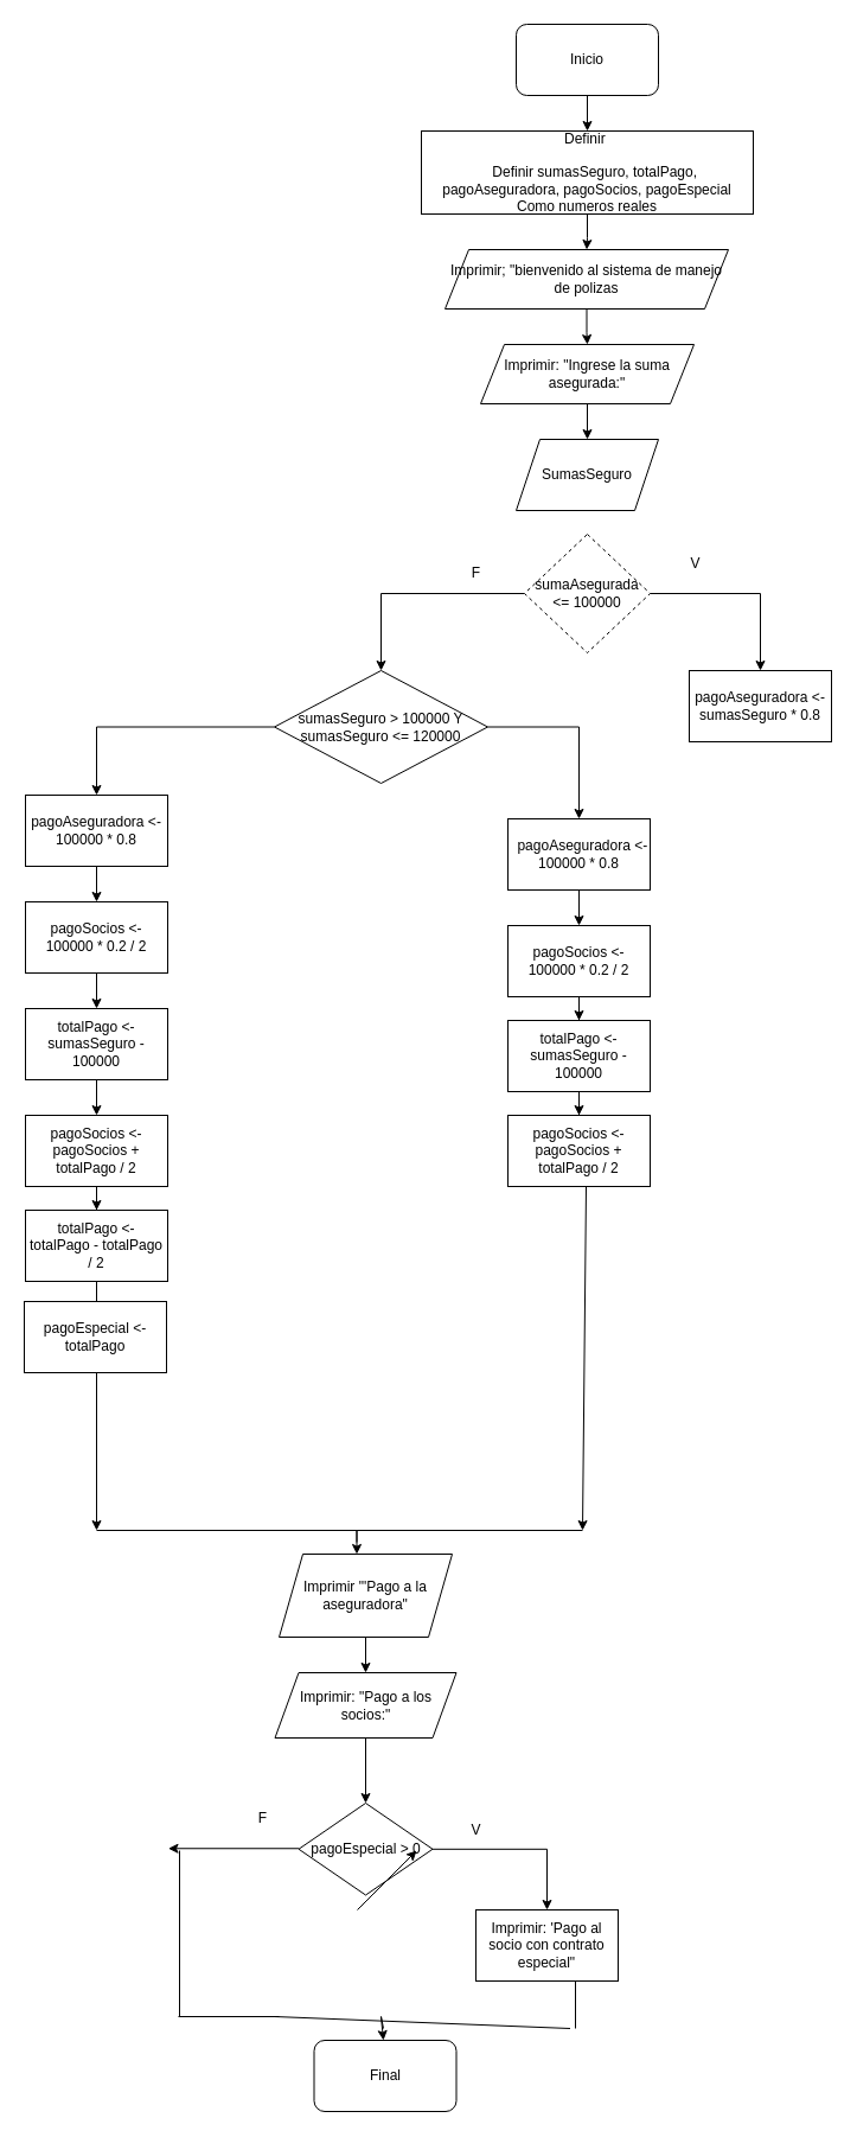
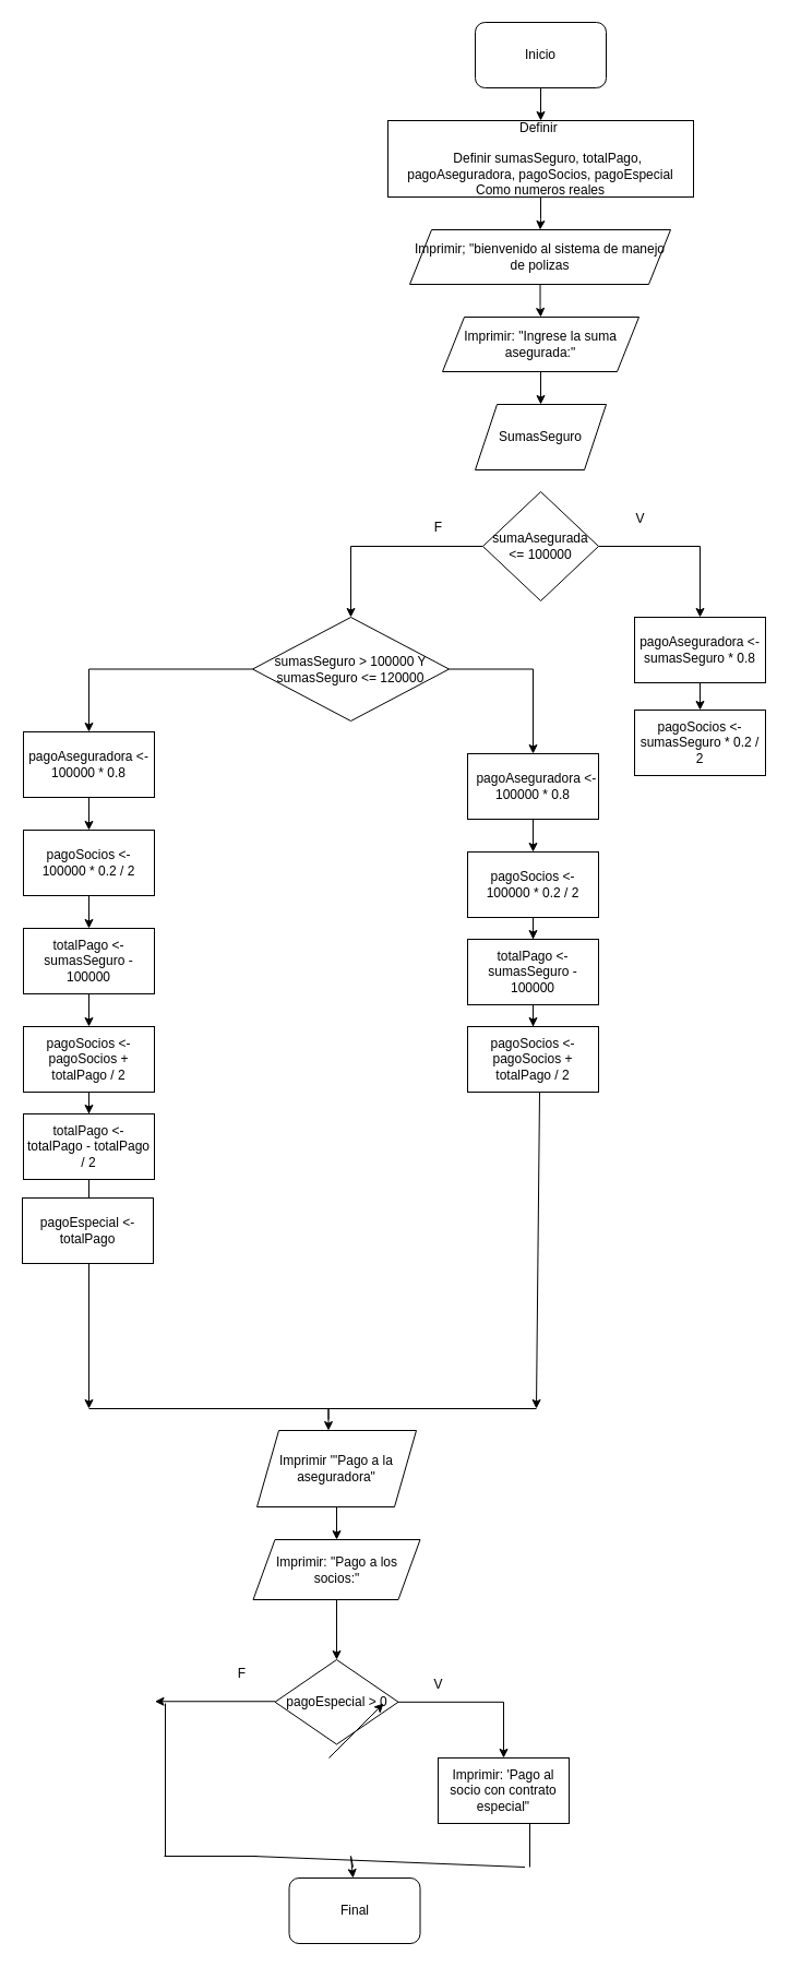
  <mxCell id="0" />
  <mxCell id="1" parent="0" />
  <mxCell id="2" value="" style="edgeStyle=orthogonalEdgeStyle;rounded=0;orthogonalLoop=1;jettySize=auto;html=1;" edge="1" parent="1" source="3" target="5"><mxGeometry relative="1" as="geometry" /></mxCell>
  <mxCell id="3" value="Inicio" style="rounded=1;whiteSpace=wrap;html=1;" vertex="1" parent="1"><mxGeometry x="435" y="20" width="120" height="60" as="geometry" /></mxCell>
  <mxCell id="4" value="" style="edgeStyle=orthogonalEdgeStyle;rounded=0;orthogonalLoop=1;jettySize=auto;html=1;" edge="1" parent="1" source="5" target="7"><mxGeometry relative="1" as="geometry" /></mxCell>
  <mxCell id="5" value="Definir&amp;nbsp;&lt;div&gt;&lt;br&gt;&lt;/div&gt;&lt;div&gt;&amp;nbsp; &amp;nbsp; Definir sumasSeguro, totalPago, pagoAseguradora, pagoSocios, pagoEspecial Como numeros reales&lt;/div&gt;" style="rounded=0;whiteSpace=wrap;html=1;" vertex="1" parent="1"><mxGeometry x="355" y="110" width="280" height="70" as="geometry" /></mxCell>
  <mxCell id="6" value="" style="edgeStyle=orthogonalEdgeStyle;rounded=0;orthogonalLoop=1;jettySize=auto;html=1;" edge="1" parent="1" source="7" target="9"><mxGeometry relative="1" as="geometry" /></mxCell>
  <mxCell id="7" value="Imprimir; &quot;bienvenido al sistema de manejo de polizas" style="shape=parallelogram;perimeter=parallelogramPerimeter;whiteSpace=wrap;html=1;fixedSize=1;" vertex="1" parent="1"><mxGeometry x="375" y="210" width="239" height="50" as="geometry" /></mxCell>
  <mxCell id="8" value="" style="edgeStyle=orthogonalEdgeStyle;rounded=0;orthogonalLoop=1;jettySize=auto;html=1;" edge="1" parent="1" source="9" target="10"><mxGeometry relative="1" as="geometry" /></mxCell>
  <mxCell id="9" value="Imprimir:&amp;nbsp;&quot;Ingrese la suma asegurada:&quot;" style="shape=parallelogram;perimeter=parallelogramPerimeter;whiteSpace=wrap;html=1;fixedSize=1;" vertex="1" parent="1"><mxGeometry x="405" y="290" width="180" height="50" as="geometry" /></mxCell>
  <mxCell id="10" value="SumasSeguro" style="shape=parallelogram;perimeter=parallelogramPerimeter;whiteSpace=wrap;html=1;fixedSize=1;" vertex="1" parent="1"><mxGeometry x="435" y="370" width="120" height="60" as="geometry" /></mxCell>
  <mxCell id="11" value="" style="edgeStyle=orthogonalEdgeStyle;rounded=0;orthogonalLoop=1;jettySize=auto;html=1;" edge="1" parent="1" source="13" target="15"><mxGeometry relative="1" as="geometry" /></mxCell>
  <mxCell id="12" value="" style="edgeStyle=orthogonalEdgeStyle;rounded=0;orthogonalLoop=1;jettySize=auto;html=1;" edge="1" parent="1" source="13" target="19"><mxGeometry relative="1" as="geometry" /></mxCell>
- <mxCell id="13" value="sumaAsegurada &lt;= 100000" style="rhombus;whiteSpace=wrap;html=1;dashed=1;" vertex="1" parent="1"><mxGeometry x="442" y="450" width="106" height="100" as="geometry" /></mxCell>
+ <mxCell id="13" value="sumaAsegurada &lt;= 100000" style="rhombus;whiteSpace=wrap;html=1;" vertex="1" parent="1"><mxGeometry x="442" y="450" width="106" height="100" as="geometry" /></mxCell>
+ <mxCell id="14" value="" style="edgeStyle=orthogonalEdgeStyle;rounded=0;orthogonalLoop=1;jettySize=auto;html=1;" edge="1" parent="1" source="15" target="21"><mxGeometry relative="1" as="geometry" /></mxCell>
  <mxCell id="15" value="pagoAseguradora &lt;- sumasSeguro * 0.8" style="whiteSpace=wrap;html=1;" vertex="1" parent="1"><mxGeometry x="581" y="565" width="120" height="60" as="geometry" /></mxCell>
  <mxCell id="16" value="V" style="text;html=1;align=center;verticalAlign=middle;resizable=0;points=[];autosize=1;strokeColor=none;fillColor=none;" vertex="1" parent="1"><mxGeometry x="571" y="460" width="30" height="30" as="geometry" /></mxCell>
  <mxCell id="17" value="" style="edgeStyle=orthogonalEdgeStyle;rounded=0;orthogonalLoop=1;jettySize=auto;html=1;" edge="1" parent="1" source="19" target="23"><mxGeometry relative="1" as="geometry" /></mxCell>
  <mxCell id="18" value="" style="edgeStyle=orthogonalEdgeStyle;rounded=0;orthogonalLoop=1;jettySize=auto;html=1;" edge="1" parent="1" source="19" target="34"><mxGeometry relative="1" as="geometry" /></mxCell>
  <mxCell id="19" value="sumasSeguro &amp;gt; 100000 Y sumasSeguro &amp;lt;= 120000" style="rhombus;whiteSpace=wrap;html=1;" vertex="1" parent="1"><mxGeometry x="231" y="565" width="180" height="95" as="geometry" /></mxCell>
  <mxCell id="20" value="F" style="text;html=1;align=center;verticalAlign=middle;resizable=0;points=[];autosize=1;strokeColor=none;fillColor=none;" vertex="1" parent="1"><mxGeometry x="386" y="468" width="30" height="30" as="geometry" /></mxCell>
+ <mxCell id="21" value="pagoSocios &lt;- sumasSeguro * 0.2 / 2" style="whiteSpace=wrap;html=1;" vertex="1" parent="1"><mxGeometry x="581" y="650" width="120" height="60" as="geometry" /></mxCell>
  <mxCell id="22" value="" style="edgeStyle=orthogonalEdgeStyle;rounded=0;orthogonalLoop=1;jettySize=auto;html=1;" edge="1" parent="1" source="23" target="25"><mxGeometry relative="1" as="geometry" /></mxCell>
  <mxCell id="23" value="pagoAseguradora &lt;- 100000 * 0.8" style="whiteSpace=wrap;html=1;" vertex="1" parent="1"><mxGeometry x="21" y="670" width="120" height="60" as="geometry" /></mxCell>
  <mxCell id="24" value="" style="edgeStyle=orthogonalEdgeStyle;rounded=0;orthogonalLoop=1;jettySize=auto;html=1;" edge="1" parent="1" source="25" target="27"><mxGeometry relative="1" as="geometry" /></mxCell>
  <mxCell id="25" value="pagoSocios &lt;- 100000 * 0.2 / 2" style="whiteSpace=wrap;html=1;" vertex="1" parent="1"><mxGeometry x="21" y="760" width="120" height="60" as="geometry" /></mxCell>
  <mxCell id="26" value="" style="edgeStyle=orthogonalEdgeStyle;rounded=0;orthogonalLoop=1;jettySize=auto;html=1;" edge="1" parent="1" source="27" target="29"><mxGeometry relative="1" as="geometry" /></mxCell>
  <mxCell id="27" value="totalPago &lt;- sumasSeguro - 100000" style="whiteSpace=wrap;html=1;" vertex="1" parent="1"><mxGeometry x="21" y="850" width="120" height="60" as="geometry" /></mxCell>
  <mxCell id="28" value="" style="edgeStyle=orthogonalEdgeStyle;rounded=0;orthogonalLoop=1;jettySize=auto;html=1;" edge="1" parent="1" source="29" target="31"><mxGeometry relative="1" as="geometry" /></mxCell>
  <mxCell id="29" value="pagoSocios &lt;- pagoSocios + totalPago / 2" style="whiteSpace=wrap;html=1;" vertex="1" parent="1"><mxGeometry x="21" y="940" width="120" height="60" as="geometry" /></mxCell>
  <mxCell id="30" value="" style="edgeStyle=orthogonalEdgeStyle;rounded=0;orthogonalLoop=1;jettySize=auto;html=1;" edge="1" parent="1" source="31" target="32"><mxGeometry relative="1" as="geometry" /></mxCell>
  <mxCell id="31" value="totalPago &amp;lt;- totalPago - totalPago / 2" style="whiteSpace=wrap;html=1;" vertex="1" parent="1"><mxGeometry x="21" y="1020" width="120" height="60" as="geometry" /></mxCell>
  <mxCell id="32" value="pagoEspecial &lt;- totalPago" style="whiteSpace=wrap;html=1;" vertex="1" parent="1"><mxGeometry x="20" y="1097" width="120" height="60" as="geometry" /></mxCell>
  <mxCell id="33" value="" style="edgeStyle=orthogonalEdgeStyle;rounded=0;orthogonalLoop=1;jettySize=auto;html=1;" edge="1" parent="1" source="34" target="36"><mxGeometry relative="1" as="geometry" /></mxCell>
  <mxCell id="34" value="&amp;nbsp; pagoAseguradora &amp;lt;- 100000 * 0.8" style="whiteSpace=wrap;html=1;" vertex="1" parent="1"><mxGeometry x="428" y="690" width="120" height="60" as="geometry" /></mxCell>
  <mxCell id="35" value="" style="edgeStyle=orthogonalEdgeStyle;rounded=0;orthogonalLoop=1;jettySize=auto;html=1;" edge="1" parent="1" source="36" target="38"><mxGeometry relative="1" as="geometry" /></mxCell>
  <mxCell id="36" value="pagoSocios &amp;lt;- 100000 * 0.2 / 2" style="whiteSpace=wrap;html=1;" vertex="1" parent="1"><mxGeometry x="428" y="780" width="120" height="60" as="geometry" /></mxCell>
  <mxCell id="37" value="" style="edgeStyle=orthogonalEdgeStyle;rounded=0;orthogonalLoop=1;jettySize=auto;html=1;" edge="1" parent="1" source="38" target="39"><mxGeometry relative="1" as="geometry" /></mxCell>
  <mxCell id="38" value="totalPago &amp;lt;- sumasSeguro - 100000" style="whiteSpace=wrap;html=1;" vertex="1" parent="1"><mxGeometry x="428" y="860" width="120" height="60" as="geometry" /></mxCell>
  <mxCell id="39" value="pagoSocios &amp;lt;- pagoSocios + totalPago / 2" style="whiteSpace=wrap;html=1;" vertex="1" parent="1"><mxGeometry x="428" y="940" width="120" height="60" as="geometry" /></mxCell>
  <mxCell id="40" value="" style="endArrow=classic;html=1;rounded=0;" edge="1" parent="1"><mxGeometry width="50" height="50" relative="1" as="geometry"><mxPoint y="1157" as="sourcePoint" x="81" /><mxPoint y="1290" as="targetPoint" x="81" /></mxGeometry></mxCell>
  <mxCell id="41" value="" style="endArrow=classic;html=1;rounded=0;" edge="1" parent="1"><mxGeometry width="50" height="50" relative="1" as="geometry"><mxPoint x="494" y="1000" as="sourcePoint" /><mxPoint x="491" y="1290" as="targetPoint" /></mxGeometry></mxCell>
  <mxCell id="42" value="" style="endArrow=none;html=1;rounded=0;" edge="1" parent="1"><mxGeometry width="50" height="50" relative="1" as="geometry"><mxPoint y="1290" as="sourcePoint" x="81" /><mxPoint x="491" y="1290" as="targetPoint" /><Array as="points" /></mxGeometry></mxCell>
  <mxCell id="43" value="" style="endArrow=classic;html=1;rounded=0;" edge="1" parent="1"><mxGeometry width="50" height="50" relative="1" as="geometry"><mxPoint x="300.5" y="1300" as="sourcePoint" /><mxPoint x="300.5" y="1310" as="targetPoint" /><Array as="points"><mxPoint x="300.5" y="1290" /></Array></mxGeometry></mxCell>
  <mxCell id="44" value="" style="edgeStyle=orthogonalEdgeStyle;rounded=0;orthogonalLoop=1;jettySize=auto;html=1;" edge="1" parent="1" source="45" target="47"><mxGeometry relative="1" as="geometry" /></mxCell>
  <mxCell id="45" value="Imprimir &quot;'Pago a la aseguradora&quot;" style="shape=parallelogram;perimeter=parallelogramPerimeter;whiteSpace=wrap;html=1;fixedSize=1;" vertex="1" parent="1"><mxGeometry x="235" y="1310" width="146" height="70" as="geometry" /></mxCell>
  <mxCell id="46" value="" style="edgeStyle=orthogonalEdgeStyle;rounded=0;orthogonalLoop=1;jettySize=auto;html=1;" edge="1" parent="1" source="47" target="49"><mxGeometry relative="1" as="geometry" /></mxCell>
  <mxCell id="47" value="Imprimir: &quot;Pago a los socios:&quot;" style="shape=parallelogram;perimeter=parallelogramPerimeter;whiteSpace=wrap;html=1;fixedSize=1;" vertex="1" parent="1"><mxGeometry x="231.5" y="1410" width="153" height="55" as="geometry" /></mxCell>
  <mxCell id="48" value="" style="edgeStyle=orthogonalEdgeStyle;rounded=0;orthogonalLoop=1;jettySize=auto;html=1;" edge="1" parent="1" source="49" target="50"><mxGeometry relative="1" as="geometry" /></mxCell>
  <mxCell id="49" value="pagoEspecial &gt; 0" style="rhombus;whiteSpace=wrap;html=1;" vertex="1" parent="1"><mxGeometry x="251.5" y="1520" width="113" height="77.5" as="geometry" /></mxCell>
  <mxCell id="50" value="Imprimir: 'Pago al socio con contrato especial&quot;" style="whiteSpace=wrap;html=1;" vertex="1" parent="1"><mxGeometry x="401" y="1610" width="120" height="60" as="geometry" /></mxCell>
  <mxCell id="51" value="" style="endArrow=classic;html=1;rounded=0;" edge="1" parent="1"><mxGeometry width="50" height="50" relative="1" as="geometry"><mxPoint x="251.5" y="1558.25" as="sourcePoint" /><mxPoint x="141.5" y="1558.25" as="targetPoint" /></mxGeometry></mxCell>
  <mxCell id="52" value="V" style="text;html=1;align=center;verticalAlign=middle;resizable=0;points=[];autosize=1;strokeColor=none;fillColor=none;" vertex="1" parent="1"><mxGeometry x="386" y="1528" width="30" height="30" as="geometry" /></mxCell>
  <mxCell id="53" value="F" style="text;html=1;align=center;verticalAlign=middle;resizable=0;points=[];autosize=1;strokeColor=none;fillColor=none;" vertex="1" parent="1"><mxGeometry x="206" y="1518" width="30" height="30" as="geometry" /></mxCell>
  <mxCell id="54" value="" style="endArrow=none;html=1;rounded=0;" edge="1" parent="1"><mxGeometry width="50" height="50" relative="1" as="geometry"><mxPoint x="151" y="1700" as="sourcePoint" /><mxPoint x="151" y="1560" as="targetPoint" /></mxGeometry></mxCell>
  <mxCell id="55" value="" style="endArrow=none;html=1;rounded=0;" edge="1" parent="1"><mxGeometry width="50" height="50" relative="1" as="geometry"><mxPoint x="150" y="1700" as="sourcePoint" /><mxPoint x="235" y="1700" as="targetPoint" /></mxGeometry></mxCell>
  <mxCell id="56" value="" style="endArrow=none;html=1;rounded=0;" edge="1" parent="1"><mxGeometry width="50" height="50" relative="1" as="geometry"><mxPoint x="485" y="1710" as="sourcePoint" /><mxPoint x="485" y="1670" as="targetPoint" /></mxGeometry></mxCell>
  <mxCell id="57" value="" style="endArrow=none;html=1;rounded=0;" edge="1" parent="1"><mxGeometry width="50" height="50" relative="1" as="geometry"><mxPoint x="231" y="1700" as="sourcePoint" /><mxPoint x="480.5" y="1710" as="targetPoint" /></mxGeometry></mxCell>
  <mxCell id="58" value="" style="endArrow=classic;html=1;rounded=0;" edge="1" parent="1"><mxGeometry width="50" height="50" relative="1" as="geometry"><mxPoint x="301" y="1610" as="sourcePoint" /><mxPoint x="351" y="1560" as="targetPoint" /></mxGeometry></mxCell>
  <mxCell id="59" value="" style="endArrow=classic;html=1;rounded=0;" edge="1" parent="1"><mxGeometry width="50" height="50" relative="1" as="geometry"><mxPoint x="323" y="1710" as="sourcePoint" /><mxPoint x="323" y="1720" as="targetPoint" /><Array as="points"><mxPoint x="321" y="1700" /></Array></mxGeometry></mxCell>
  <mxCell id="60" value="Final" style="rounded=1;whiteSpace=wrap;html=1;" vertex="1" parent="1"><mxGeometry x="264.5" y="1720" width="120" height="60" as="geometry" /></mxCell>
